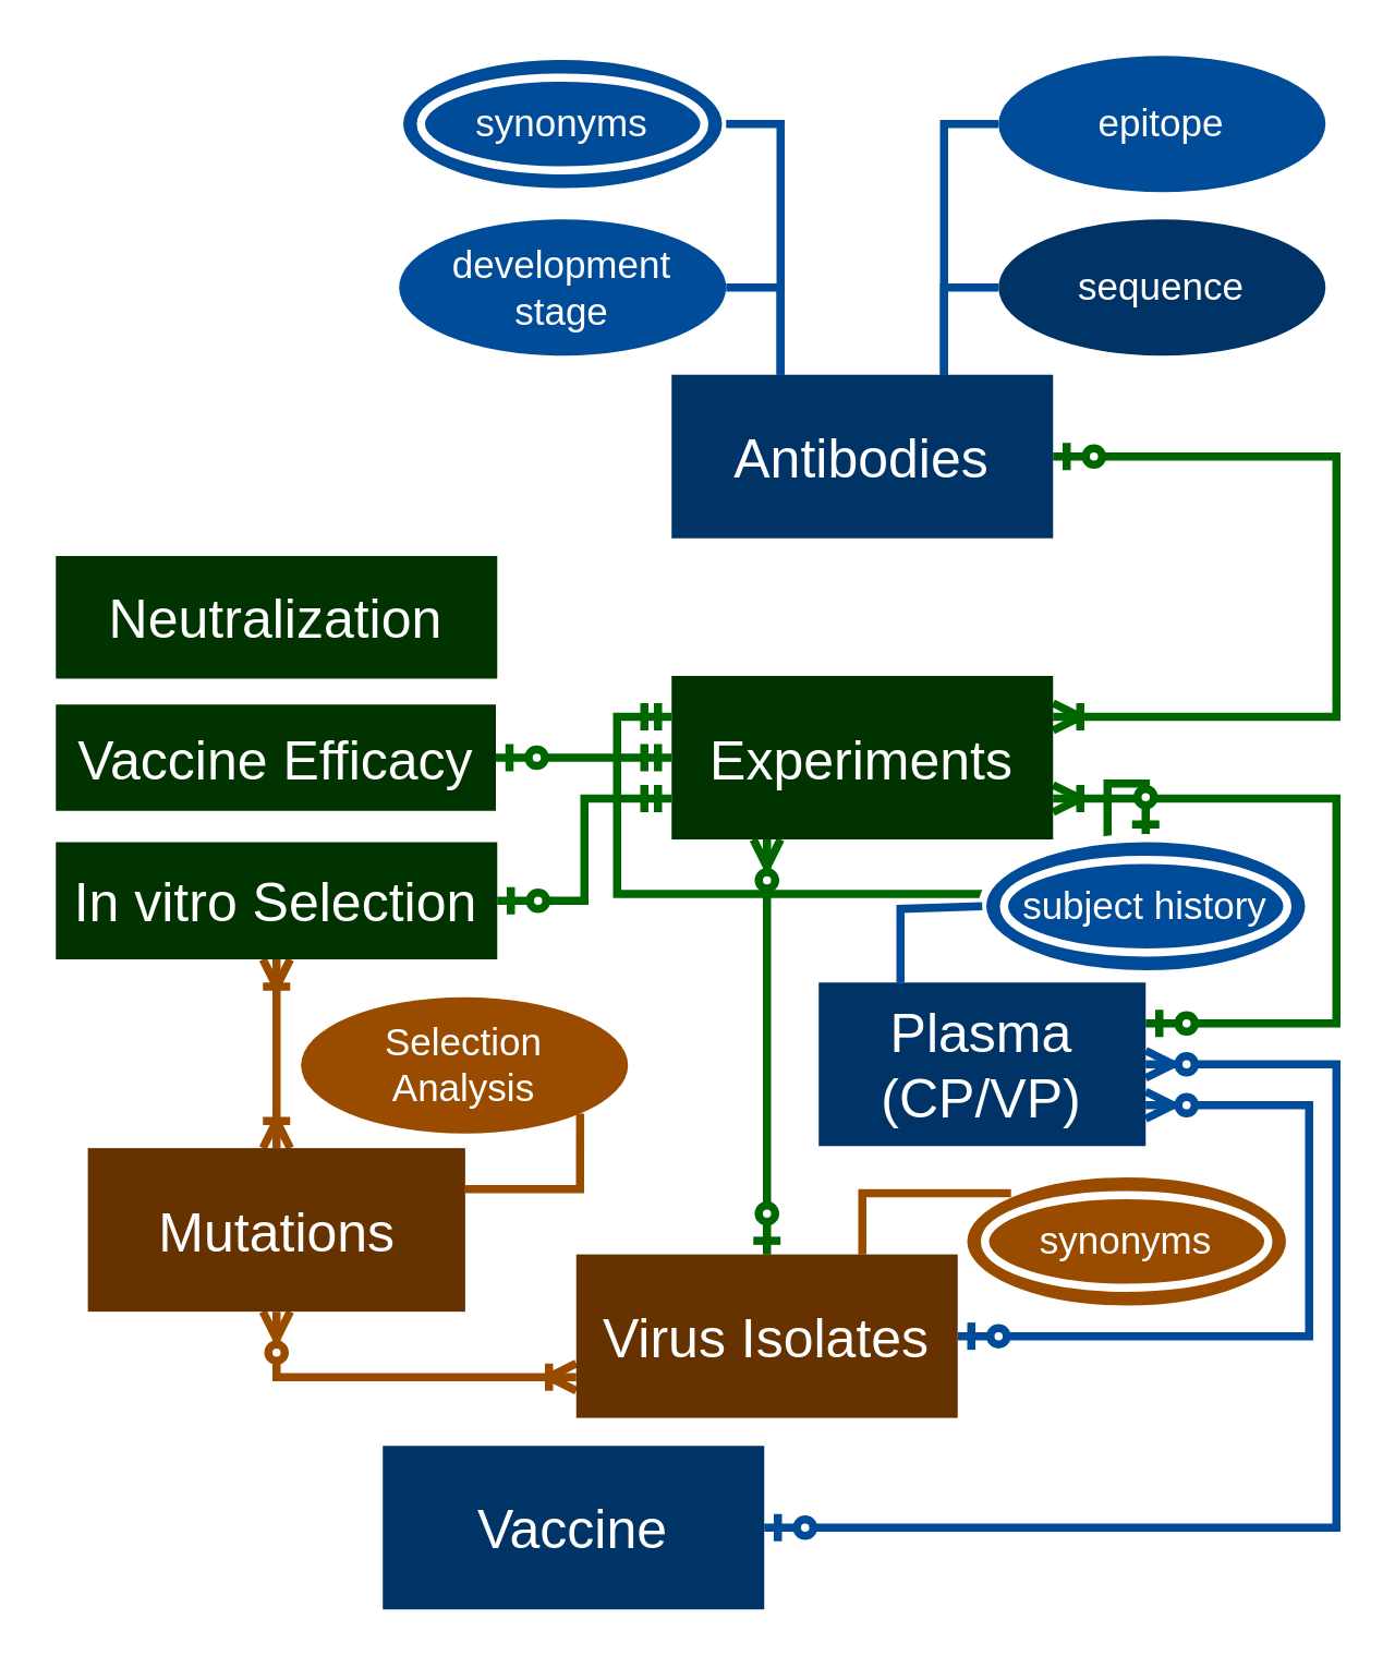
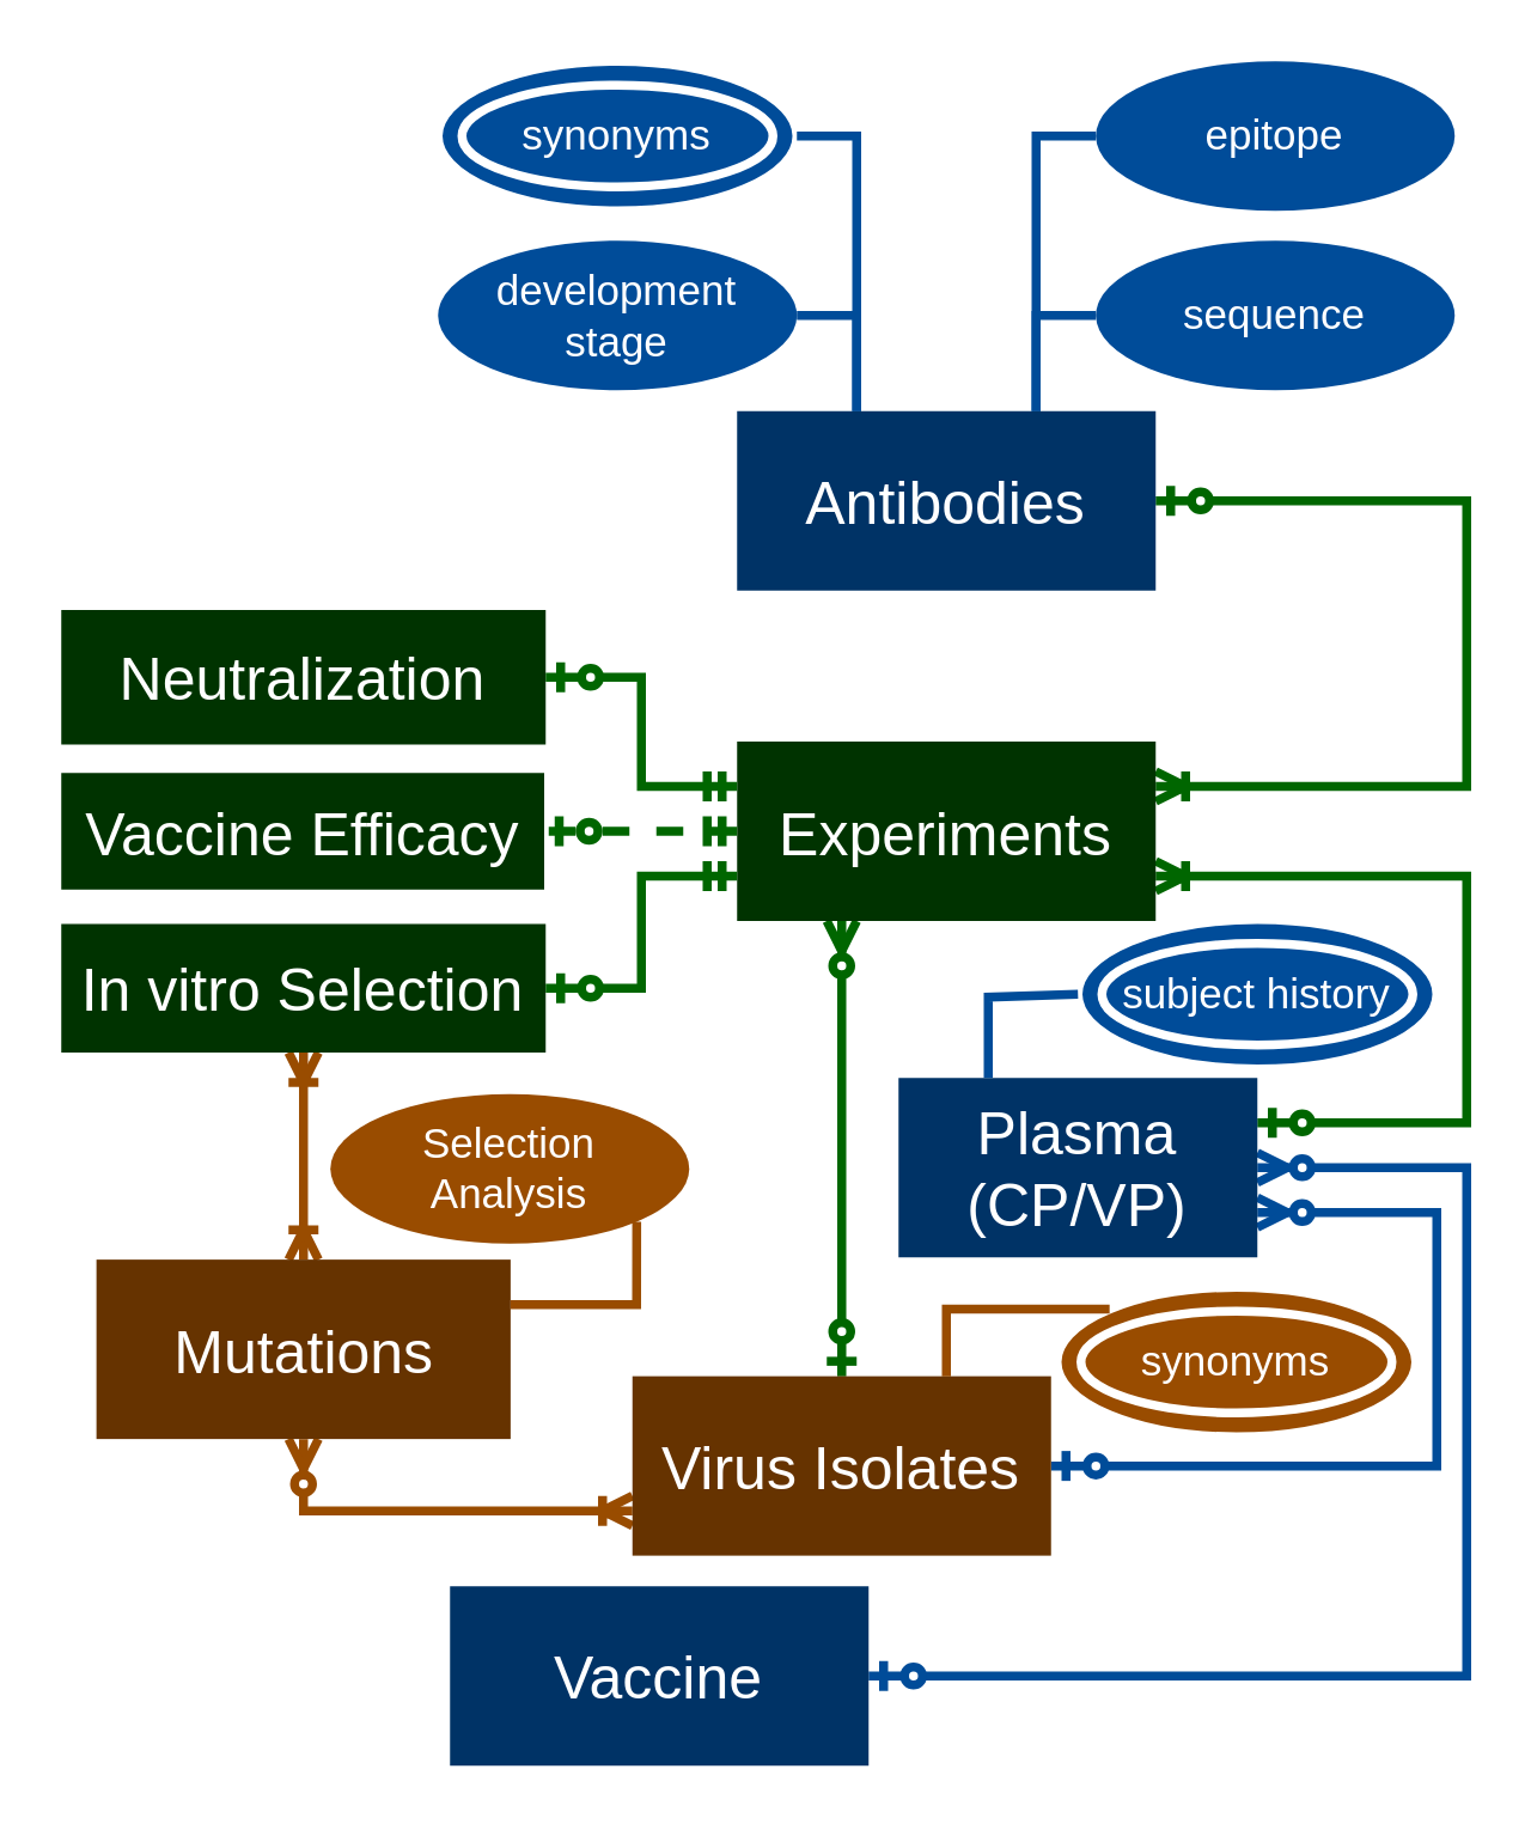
  <mxCell id="0" />
  <mxCell id="1" parent="0" />
  <mxCell id="2" style="edgeStyle=orthogonalEdgeStyle;rounded=0;jumpStyle=none;orthogonalLoop=1;jettySize=auto;html=1;exitX=1;exitY=0.75;exitDx=0;exitDy=0;startArrow=ERzeroToMany;startFill=1;endArrow=ERzeroToOne;endFill=1;strokeWidth=3;fontSize=14;fontColor=#5F8BAC;entryX=1;entryY=0.5;entryDx=0;entryDy=0;strokeColor=#004C99;" parent="1" source="40" target="12" edge="1"><mxGeometry relative="1" as="geometry"><mxPoint x="234" y="695" as="targetPoint" /><Array as="points"><mxPoint x="480" y="405" /><mxPoint x="480" y="490" /></Array></mxGeometry></mxCell>
  <mxCell id="3" style="edgeStyle=orthogonalEdgeStyle;rounded=0;jumpStyle=none;orthogonalLoop=1;jettySize=auto;html=1;exitX=0.5;exitY=1;exitDx=0;exitDy=0;entryX=0.5;entryY=0;entryDx=0;entryDy=0;startArrow=ERoneToMany;startFill=0;endArrow=ERoneToMany;endFill=0;strokeWidth=3;fontSize=14;fontColor=#5F8BAC;strokeColor=#994C00;" parent="1" source="31" target="15" edge="1"><mxGeometry relative="1" as="geometry"><Array as="points" /></mxGeometry></mxCell>
  <mxCell id="4" style="edgeStyle=orthogonalEdgeStyle;rounded=0;jumpStyle=none;orthogonalLoop=1;jettySize=auto;html=1;exitX=1;exitY=0.25;exitDx=0;exitDy=0;entryX=1;entryY=0.5;entryDx=0;entryDy=0;startArrow=ERoneToMany;startFill=0;endArrow=ERzeroToOne;endFill=1;strokeWidth=3;fontSize=14;fontColor=#5F8BAC;strokeColor=#006600;" parent="1" source="33" target="19" edge="1"><mxGeometry relative="1" as="geometry"><Array as="points"><mxPoint x="490" y="263" /><mxPoint x="490" y="167" /></Array></mxGeometry></mxCell>
  <mxCell id="5" style="edgeStyle=orthogonalEdgeStyle;rounded=0;jumpStyle=none;orthogonalLoop=1;jettySize=auto;html=1;exitX=1;exitY=0.75;exitDx=0;exitDy=0;entryX=1;entryY=0.25;entryDx=0;entryDy=0;startArrow=ERoneToMany;startFill=0;endArrow=ERzeroToOne;endFill=1;strokeWidth=3;fontSize=14;fontColor=#5F8BAC;strokeColor=#006600;" parent="1" source="33" target="40" edge="1"><mxGeometry relative="1" as="geometry"><Array as="points"><mxPoint x="490" y="293" /><mxPoint x="490" y="375" /></Array></mxGeometry></mxCell>
  <mxCell id="6" style="edgeStyle=orthogonalEdgeStyle;rounded=0;jumpStyle=none;orthogonalLoop=1;jettySize=auto;html=1;exitX=0.25;exitY=1;exitDx=0;exitDy=0;startArrow=ERzeroToMany;startFill=1;endArrow=ERzeroToOne;endFill=1;strokeWidth=3;fontSize=14;fontColor=#009900;entryX=0.5;entryY=0;entryDx=0;entryDy=0;strokeColor=#006600;" parent="1" source="33" target="12" edge="1"><mxGeometry relative="1" as="geometry"><Array as="points"><mxPoint x="281" y="390" /><mxPoint x="281" y="390" /></Array><mxPoint x="270" y="450" as="targetPoint" /></mxGeometry></mxCell>
  <mxCell id="7" style="edgeStyle=orthogonalEdgeStyle;rounded=0;jumpStyle=none;orthogonalLoop=1;jettySize=auto;html=1;startArrow=ERzeroToOne;startFill=1;endArrow=ERzeroToMany;endFill=1;strokeWidth=3;fontSize=14;fontColor=#5F8BAC;entryX=1;entryY=0.5;entryDx=0;entryDy=0;exitX=1;exitY=0.5;exitDx=0;exitDy=0;strokeColor=#004C99;" parent="1" source="8" target="40" edge="1"><mxGeometry relative="1" as="geometry"><mxPoint x="-15" y="665" as="sourcePoint" /><mxPoint x="505" y="435" as="targetPoint" /><Array as="points"><mxPoint x="490" y="560" /><mxPoint x="490" y="390" /></Array></mxGeometry></mxCell>
- <mxCell id="8" value="&lt;font color=&quot;#ffffff&quot;&gt;&lt;span style=&quot;font-size: 20px&quot;&gt;Vaccine&lt;/span&gt;&lt;/font&gt;" style="rounded=0;whiteSpace=wrap;html=1;strokeColor=none;fillColor=#003366;" parent="1" vertex="1"><mxGeometry x="140" y="530" width="140" height="60" as="geometry" /></mxCell>
+ <mxCell id="8" value="&lt;font color=&quot;#ffffff&quot;&gt;&lt;span style=&quot;font-size: 20px&quot;&gt;Vaccine&lt;/span&gt;&lt;/font&gt;" style="rounded=0;whiteSpace=wrap;html=1;strokeColor=none;fillColor=#003366;" parent="1" vertex="1"><mxGeometry x="150" y="530" width="140" height="60" as="geometry" /></mxCell>
  <mxCell id="9" value="" style="edgeStyle=orthogonalEdgeStyle;rounded=0;jumpStyle=none;orthogonalLoop=1;jettySize=auto;html=1;startArrow=ERzeroToMany;startFill=1;endArrow=ERoneToMany;endFill=0;strokeWidth=3;fontSize=14;fontColor=#5F8BAC;exitX=0.5;exitY=1;exitDx=0;exitDy=0;entryX=0;entryY=0.75;entryDx=0;entryDy=0;strokeColor=#994C00;" parent="1" source="15" target="12" edge="1"><mxGeometry x="234" y="-804.75" as="geometry"><mxPoint x="200" y="500" as="targetPoint" /></mxGeometry></mxCell>
  <mxCell id="10" value="" style="group" parent="1" vertex="1" connectable="0"><mxGeometry x="211" y="430" width="269" height="89.75" as="geometry" /></mxCell>
  <mxCell id="11" value="&lt;font color=&quot;#ffffff&quot; size=&quot;1&quot;&gt;&lt;span&gt;&lt;span style=&quot;font-size: 14px&quot;&gt;synonyms&lt;/span&gt;&lt;/span&gt;&lt;/font&gt;" style="ellipse;shape=doubleEllipse;margin=8;whiteSpace=wrap;html=1;align=center;strokeColor=#FFFFFF;strokeWidth=3;fontStyle=0;fillColor=#994C00;" parent="10" vertex="1"><mxGeometry x="142" width="120" height="50" as="geometry" /></mxCell>
  <mxCell id="12" value="&lt;font color=&quot;#ffffff&quot;&gt;&lt;span style=&quot;font-size: 20px&quot;&gt;Virus Isolates&lt;/span&gt;&lt;/font&gt;" style="rounded=0;whiteSpace=wrap;html=1;strokeColor=none;fillColor=#663300;" parent="10" vertex="1"><mxGeometry y="29.75" width="140" height="60" as="geometry" /></mxCell>
  <mxCell id="13" style="edgeStyle=orthogonalEdgeStyle;rounded=0;orthogonalLoop=1;jettySize=auto;html=1;exitX=0;exitY=0;exitDx=0;exitDy=0;entryX=0.75;entryY=0;entryDx=0;entryDy=0;endArrow=none;endFill=0;fontColor=#000000;strokeWidth=3;strokeColor=#994C00;" parent="10" source="11" target="12" edge="1"><mxGeometry relative="1" as="geometry" /></mxCell>
  <mxCell id="14" value="" style="group" parent="1" vertex="1" connectable="0"><mxGeometry x="31.75" y="365.38" width="198.25" height="115.37" as="geometry" /></mxCell>
  <mxCell id="15" value="&lt;font color=&quot;#ffffff&quot;&gt;&lt;span style=&quot;font-size: 20px&quot;&gt;Mutations&lt;/span&gt;&lt;/font&gt;" style="rounded=0;whiteSpace=wrap;html=1;strokeColor=none;fillColor=#663300;" parent="14" vertex="1"><mxGeometry y="55.37" width="138.5" height="60" as="geometry" /></mxCell>
  <mxCell id="16" value="&lt;font color=&quot;#ffffff&quot; size=&quot;1&quot;&gt;&lt;span style=&quot;font-size: 14px&quot;&gt;Selection&lt;br&gt;Analysis&lt;br&gt;&lt;/span&gt;&lt;/font&gt;" style="ellipse;whiteSpace=wrap;html=1;strokeColor=none;fillColor=#994C00;" parent="14" vertex="1"><mxGeometry x="78.25" width="120" height="50" as="geometry" /></mxCell>
  <mxCell id="17" style="edgeStyle=orthogonalEdgeStyle;rounded=0;jumpStyle=none;orthogonalLoop=1;jettySize=auto;html=1;exitX=1;exitY=1;exitDx=0;exitDy=0;startArrow=none;endArrow=none;endFill=0;strokeWidth=3;fontSize=11;fontColor=#000000;entryX=1;entryY=0.25;entryDx=0;entryDy=0;strokeColor=#994C00;" parent="14" source="16" target="15" edge="1"><mxGeometry x="689.25" y="-472.38" as="geometry"><mxPoint x="79.25" y="55.37" as="targetPoint" /><Array as="points"><mxPoint x="181.25" y="70.62" /></Array></mxGeometry></mxCell>
  <mxCell id="18" value="" style="group" parent="1" vertex="1" connectable="0"><mxGeometry x="146" y="20" width="340" height="177" as="geometry" /></mxCell>
  <mxCell id="19" value="&lt;font color=&quot;#ffffff&quot; style=&quot;font-size: 20px&quot;&gt;Antibodies&lt;/font&gt;" style="rounded=0;whiteSpace=wrap;html=1;strokeColor=none;fillColor=#003366;" parent="18" vertex="1"><mxGeometry x="100" y="117" width="140" height="60" as="geometry" /></mxCell>
  <mxCell id="20" value="&lt;font color=&quot;#ffffff&quot;&gt;&lt;span style=&quot;font-size: 14px&quot;&gt;development stage&lt;/span&gt;&lt;/font&gt;" style="ellipse;whiteSpace=wrap;html=1;strokeColor=none;fillColor=#004C99;" parent="18" vertex="1"><mxGeometry y="60" width="120" height="50" as="geometry" /></mxCell>
- <mxCell id="21" value="&lt;font color=&quot;#ffffff&quot;&gt;&lt;span style=&quot;font-size: 14px&quot;&gt;sequence&lt;/span&gt;&lt;/font&gt;" style="ellipse;whiteSpace=wrap;html=1;strokeColor=none;fillColor=#003366;" parent="18" vertex="1"><mxGeometry x="220" y="60" width="120" height="50" as="geometry" /></mxCell>
+ <mxCell id="21" value="&lt;font color=&quot;#ffffff&quot;&gt;&lt;span style=&quot;font-size: 14px&quot;&gt;sequence&lt;/span&gt;&lt;/font&gt;" style="ellipse;whiteSpace=wrap;html=1;strokeColor=none;fillColor=#004C99;" parent="18" vertex="1"><mxGeometry x="220" y="60" width="120" height="50" as="geometry" /></mxCell>
  <mxCell id="22" value="&lt;font color=&quot;#ffffff&quot;&gt;&lt;span style=&quot;font-size: 14px&quot;&gt;synonyms&lt;/span&gt;&lt;/font&gt;" style="ellipse;shape=doubleEllipse;margin=8;whiteSpace=wrap;html=1;align=center;strokeColor=#FFFFFF;strokeWidth=3;fillColor=#004C99;" parent="18" vertex="1"><mxGeometry width="120" height="50" as="geometry" /></mxCell>
  <mxCell id="23" value="&lt;font style=&quot;font-size: 14px&quot; color=&quot;#ffffff&quot;&gt;epitope&lt;/font&gt;" style="ellipse;whiteSpace=wrap;html=1;strokeColor=none;fillColor=#004C99;" parent="18" vertex="1"><mxGeometry x="220" width="120" height="50" as="geometry" /></mxCell>
  <mxCell id="24" style="edgeStyle=orthogonalEdgeStyle;rounded=0;orthogonalLoop=1;jettySize=auto;html=1;entryX=1;entryY=0.5;entryDx=0;entryDy=0;endArrow=none;endFill=0;strokeWidth=3;strokeColor=#004C99;" parent="18" target="20" edge="1"><mxGeometry x="895" y="-1967" as="geometry"><mxPoint x="140" y="117" as="sourcePoint" /><Array as="points"><mxPoint x="140" y="117" /><mxPoint x="140" y="75" /></Array></mxGeometry></mxCell>
  <mxCell id="25" style="edgeStyle=orthogonalEdgeStyle;rounded=0;orthogonalLoop=1;jettySize=auto;html=1;entryX=0;entryY=0.5;entryDx=0;entryDy=0;endArrow=none;endFill=0;strokeWidth=3;strokeColor=#004C99;" parent="18" target="21" edge="1"><mxGeometry x="895" y="-1967" as="geometry"><mxPoint x="200" y="117" as="sourcePoint" /><Array as="points"><mxPoint x="200" y="117" /><mxPoint x="200" y="75" /></Array></mxGeometry></mxCell>
  <mxCell id="26" style="edgeStyle=orthogonalEdgeStyle;rounded=0;jumpStyle=none;orthogonalLoop=1;jettySize=auto;html=1;entryX=1;entryY=0.5;entryDx=0;entryDy=0;endArrow=none;endFill=0;strokeWidth=3;strokeColor=#004C99;" parent="18" target="22" edge="1"><mxGeometry x="895" y="-1967" as="geometry"><mxPoint x="140" y="117" as="sourcePoint" /><Array as="points"><mxPoint x="140" y="117" /><mxPoint x="140" y="15" /></Array></mxGeometry></mxCell>
  <mxCell id="27" style="edgeStyle=orthogonalEdgeStyle;rounded=0;jumpStyle=none;orthogonalLoop=1;jettySize=auto;html=1;entryX=0;entryY=0.5;entryDx=0;entryDy=0;endArrow=none;endFill=0;strokeWidth=3;strokeColor=#004C99;" parent="18" target="23" edge="1"><mxGeometry x="895" y="-1967" as="geometry"><mxPoint x="200" y="117" as="sourcePoint" /><Array as="points"><mxPoint x="200" y="117" /><mxPoint x="200" y="15" /></Array></mxGeometry></mxCell>
  <mxCell id="28" value="" style="group" parent="1" vertex="1" connectable="0"><mxGeometry x="20" y="197.5" width="460" height="154" as="geometry" /></mxCell>
  <mxCell id="29" value="" style="group" parent="28" vertex="1" connectable="0"><mxGeometry y="6" width="162" height="148" as="geometry" /></mxCell>
  <mxCell id="30" value="&lt;span style=&quot;font-size: 20px;&quot;&gt;Vaccine Efficacy&lt;/span&gt;&lt;font&gt;&lt;span style=&quot;font-size: 20px&quot;&gt;&lt;br&gt;&lt;/span&gt;&lt;/font&gt;" style="rounded=0;whiteSpace=wrap;html=1;strokeWidth=3;fontColor=#FFFFFF;strokeColor=none;fillColor=#003300;" parent="29" vertex="1"><mxGeometry y="54.5" width="161.5" height="39" as="geometry" /></mxCell>
  <mxCell id="31" value="&lt;span style=&quot;font-size: 20px;&quot;&gt;In vitro Selection&lt;/span&gt;" style="rounded=0;whiteSpace=wrap;html=1;strokeWidth=3;fontStyle=0;fontColor=#FFFFFF;strokeColor=none;fillColor=#003300;" parent="29" vertex="1"><mxGeometry y="105" width="162" height="43" as="geometry" /></mxCell>
  <mxCell id="32" value="&lt;span style=&quot;font-size: 20px;&quot;&gt;Neutralization&lt;/span&gt;&lt;span style=&quot;font-size: 20px&quot;&gt;&lt;font&gt;&lt;br&gt;&lt;/font&gt;&lt;/span&gt;" style="rounded=0;whiteSpace=wrap;html=1;strokeWidth=3;fontStyle=0;fontColor=#FFFFFF;strokeColor=none;fillColor=#003300;" parent="29" vertex="1"><mxGeometry width="162" height="45" as="geometry" /></mxCell>
  <mxCell id="33" value="&lt;span style=&quot;font-size: 20px&quot;&gt;Experiments&lt;/span&gt;" style="rounded=0;whiteSpace=wrap;html=1;strokeWidth=3;fontStyle=0;strokeColor=none;fontColor=#FFFFFF;fillColor=#003300;" parent="28" vertex="1"><mxGeometry x="226" y="50" width="140" height="60" as="geometry" /></mxCell>
- <mxCell id="34" style="edgeStyle=orthogonalEdgeStyle;rounded=0;jumpStyle=none;orthogonalLoop=1;jettySize=auto;html=1;exitX=0;exitY=0.5;exitDx=0;exitDy=0;entryX=1;entryY=0.5;entryDx=0;entryDy=0;startArrow=ERmandOne;startFill=0;endArrow=ERzeroToOne;endFill=1;strokeWidth=3;fontSize=14;fontColor=#009900;strokeColor=#006600;" parent="28" source="33" target="30" edge="1"><mxGeometry x="189" y="-981.5" as="geometry" /></mxCell>
- <mxCell id="35" style="edgeStyle=orthogonalEdgeStyle;rounded=0;jumpStyle=none;orthogonalLoop=1;jettySize=auto;html=1;exitX=0;exitY=0.25;exitDx=0;exitDy=0;startArrow=ERmandOne;startFill=0;endArrow=ERzeroToOne;endFill=1;strokeWidth=3;fontSize=14;fontColor=#009900;strokeColor=#006600;" parent="28" source="33" target="39" edge="1"><mxGeometry x="189" y="-981.5" as="geometry" /></mxCell>
+ <mxCell id="34" style="edgeStyle=orthogonalEdgeStyle;rounded=0;jumpStyle=none;orthogonalLoop=1;jettySize=auto;html=1;exitX=0;exitY=0.5;exitDx=0;exitDy=0;entryX=1;entryY=0.5;entryDx=0;entryDy=0;startArrow=ERmandOne;startFill=0;endArrow=ERzeroToOne;endFill=1;strokeWidth=3;fontSize=14;fontColor=#009900;strokeColor=#006600;dashed=1;" parent="28" source="33" target="30" edge="1"><mxGeometry x="189" y="-981.5" as="geometry" /></mxCell>
+ <mxCell id="35" style="edgeStyle=orthogonalEdgeStyle;rounded=0;jumpStyle=none;orthogonalLoop=1;jettySize=auto;html=1;exitX=0;exitY=0.25;exitDx=0;exitDy=0;entryX=1;entryY=0.5;entryDx=0;entryDy=0;startArrow=ERmandOne;startFill=0;endArrow=ERzeroToOne;endFill=1;strokeWidth=3;fontSize=14;fontColor=#009900;strokeColor=#006600;" parent="28" source="33" target="32" edge="1"><mxGeometry x="189" y="-981.5" as="geometry" /></mxCell>
  <mxCell id="36" style="edgeStyle=orthogonalEdgeStyle;rounded=0;jumpStyle=none;orthogonalLoop=1;jettySize=auto;html=1;exitX=0;exitY=0.75;exitDx=0;exitDy=0;entryX=1;entryY=0.5;entryDx=0;entryDy=0;startArrow=ERmandOne;startFill=0;endArrow=ERzeroToOne;endFill=1;strokeWidth=3;fontSize=14;fontColor=#5F8BAC;strokeColor=#006600;" parent="28" source="33" target="31" edge="1"><mxGeometry x="189" y="-981.5" as="geometry" /></mxCell>
  <mxCell id="37" value="" style="group" parent="1" vertex="1" connectable="0"><mxGeometry x="300" y="307" width="180" height="113" as="geometry" /></mxCell>
  <mxCell id="38" value="" style="group" parent="37" vertex="1" connectable="0"><mxGeometry x="21" width="159" height="113" as="geometry" /></mxCell>
  <mxCell id="39" value="&lt;font color=&quot;#ffffff&quot;&gt;&lt;span style=&quot;font-size: 14px&quot;&gt;subject history&lt;/span&gt;&lt;/font&gt;" style="ellipse;shape=doubleEllipse;margin=8;whiteSpace=wrap;html=1;align=center;strokeColor=#FFFFFF;strokeWidth=3;fontStyle=0;fillColor=#004C99;" parent="38" vertex="1"><mxGeometry x="39" width="120" height="50" as="geometry" /></mxCell>
  <mxCell id="40" value="&lt;font color=&quot;#ffffff&quot;&gt;&lt;span style=&quot;font-size: 20px&quot;&gt;Plasma&lt;br&gt;(CP/VP)&lt;br&gt;&lt;/span&gt;&lt;/font&gt;" style="rounded=0;whiteSpace=wrap;html=1;strokeColor=none;fillColor=#003366;" parent="37" vertex="1"><mxGeometry y="53" width="120" height="60" as="geometry" /></mxCell>
  <mxCell id="41" style="edgeStyle=orthogonalEdgeStyle;rounded=0;jumpStyle=none;orthogonalLoop=1;jettySize=auto;html=1;entryX=0;entryY=0.5;entryDx=0;entryDy=0;startArrow=none;startFill=0;endArrow=none;endFill=0;strokeWidth=3;exitX=0.25;exitY=0;exitDx=0;exitDy=0;strokeColor=#004C99;" parent="37" source="40" target="39" edge="1"><mxGeometry x="1455.5" y="-1221" as="geometry"><mxPoint x="40" y="43" as="sourcePoint" /><Array as="points"><mxPoint x="30" y="26" /><mxPoint x="60" y="26" /></Array></mxGeometry></mxCell>
